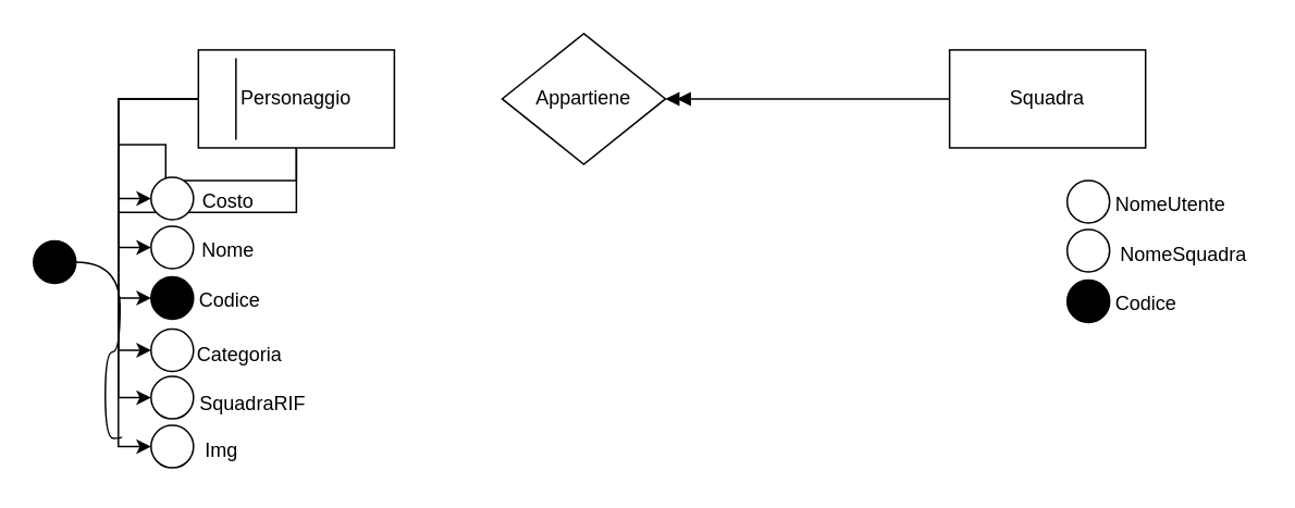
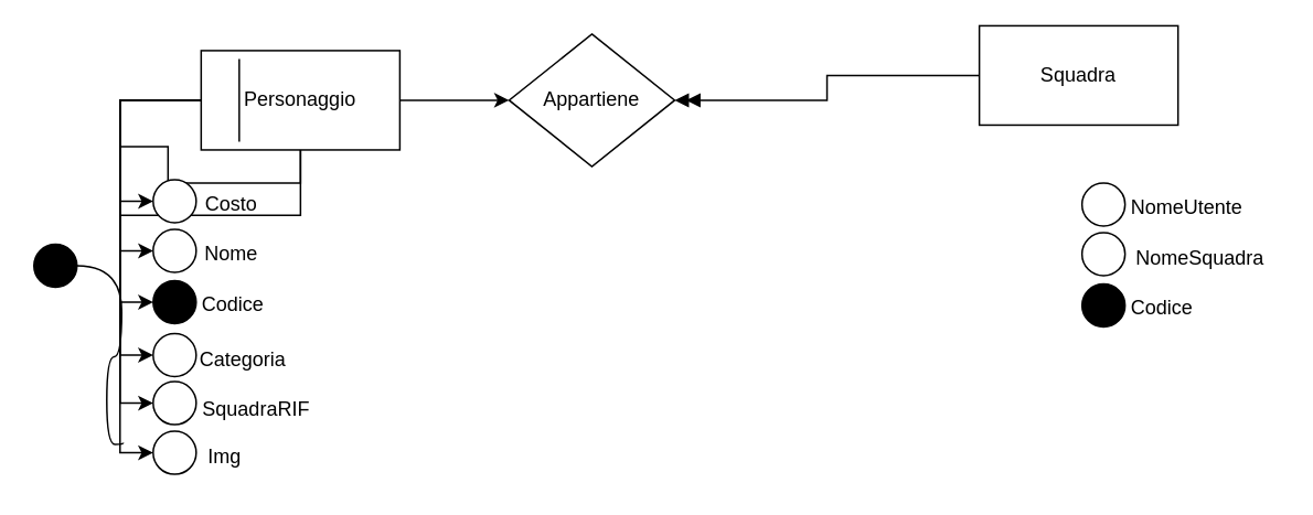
  <mxCell id="0" />
  <mxCell id="1" parent="0" />
  <mxCell id="2" style="edgeStyle=orthogonalEdgeStyle;rounded=0;orthogonalLoop=1;jettySize=auto;html=1;exitX=0.5;exitY=1;exitDx=0;exitDy=0;entryX=0;entryY=0.5;entryDx=0;entryDy=0;" edge="1" parent="1" source="9" target="13"><mxGeometry relative="1" as="geometry" /></mxCell>
  <mxCell id="3" style="edgeStyle=orthogonalEdgeStyle;rounded=0;orthogonalLoop=1;jettySize=auto;html=1;entryX=0;entryY=0.5;entryDx=0;entryDy=0;" edge="1" parent="1" source="9" target="15"><mxGeometry relative="1" as="geometry" /></mxCell>
  <mxCell id="4" style="edgeStyle=orthogonalEdgeStyle;rounded=0;orthogonalLoop=1;jettySize=auto;html=1;exitX=0.5;exitY=1;exitDx=0;exitDy=0;entryX=0;entryY=0.5;entryDx=0;entryDy=0;" edge="1" parent="1" source="9" target="17"><mxGeometry relative="1" as="geometry" /></mxCell>
  <mxCell id="5" style="edgeStyle=orthogonalEdgeStyle;rounded=0;orthogonalLoop=1;jettySize=auto;html=1;entryX=0;entryY=0.5;entryDx=0;entryDy=0;" edge="1" parent="1" source="9" target="19"><mxGeometry relative="1" as="geometry" /></mxCell>
+ <mxCell id="6" style="edgeStyle=orthogonalEdgeStyle;rounded=0;orthogonalLoop=1;jettySize=auto;html=1;exitX=1;exitY=0.5;exitDx=0;exitDy=0;endArrow=classic;endFill=1;" edge="1" parent="1" source="9" target="12"><mxGeometry relative="1" as="geometry" /></mxCell>
  <mxCell id="7" style="edgeStyle=orthogonalEdgeStyle;rounded=0;orthogonalLoop=1;jettySize=auto;html=1;entryX=0;entryY=0.5;entryDx=0;entryDy=0;" edge="1" parent="1" source="9" target="28"><mxGeometry relative="1" as="geometry" /></mxCell>
  <mxCell id="8" style="edgeStyle=orthogonalEdgeStyle;rounded=0;orthogonalLoop=1;jettySize=auto;html=1;entryX=0;entryY=0.5;entryDx=0;entryDy=0;" edge="1" parent="1" source="9" target="31"><mxGeometry relative="1" as="geometry" /></mxCell>
  <mxCell id="9" value="Personaggio" style="rounded=0;whiteSpace=wrap;html=1;" vertex="1" parent="1"><mxGeometry x="121" y="30" width="120" height="60" as="geometry" /></mxCell>
  <mxCell id="10" style="edgeStyle=orthogonalEdgeStyle;rounded=0;orthogonalLoop=1;jettySize=auto;html=1;exitX=0;exitY=0.5;exitDx=0;exitDy=0;entryX=1;entryY=0.5;entryDx=0;entryDy=0;endArrow=doubleBlock;endFill=1;" edge="1" parent="1" source="11" target="12"><mxGeometry relative="1" as="geometry" /></mxCell>
- <mxCell id="11" value="Squadra" style="rounded=0;whiteSpace=wrap;html=1;" vertex="1" parent="1"><mxGeometry x="581" y="30" width="120" height="60" as="geometry" /></mxCell>
+ <mxCell id="11" value="Squadra" style="rounded=0;whiteSpace=wrap;html=1;" vertex="1" parent="1"><mxGeometry x="591" y="15" width="120" height="60" as="geometry" /></mxCell>
  <mxCell id="12" value="Appartiene" style="rhombus;whiteSpace=wrap;html=1;" vertex="1" parent="1"><mxGeometry x="307" y="20" width="100" height="80" as="geometry" /></mxCell>
  <mxCell id="13" value="" style="ellipse;whiteSpace=wrap;html=1;aspect=fixed;" vertex="1" parent="1"><mxGeometry x="92" y="108" width="26" height="26" as="geometry" /></mxCell>
  <mxCell id="14" value="Costo" style="text;html=1;align=center;verticalAlign=middle;resizable=0;points=[];autosize=1;strokeColor=none;fillColor=none;" vertex="1" parent="1"><mxGeometry x="114" y="110" width="49" height="26" as="geometry" /></mxCell>
  <mxCell id="15" value="" style="ellipse;whiteSpace=wrap;html=1;aspect=fixed;" vertex="1" parent="1"><mxGeometry x="92" y="138" width="26" height="26" as="geometry" /></mxCell>
  <mxCell id="16" value="Nome" style="text;html=1;align=center;verticalAlign=middle;resizable=0;points=[];autosize=1;strokeColor=none;fillColor=none;" vertex="1" parent="1"><mxGeometry x="114" y="140" width="50" height="26" as="geometry" /></mxCell>
  <mxCell id="17" value="" style="ellipse;whiteSpace=wrap;html=1;aspect=fixed;fillColor=#000000;" vertex="1" parent="1"><mxGeometry x="92" y="169" width="26" height="26" as="geometry" /></mxCell>
  <mxCell id="18" value="Codice" style="text;html=1;align=center;verticalAlign=middle;resizable=0;points=[];autosize=1;strokeColor=none;fillColor=none;" vertex="1" parent="1"><mxGeometry x="112" y="171" width="55" height="26" as="geometry" /></mxCell>
  <mxCell id="19" value="" style="ellipse;whiteSpace=wrap;html=1;aspect=fixed;" vertex="1" parent="1"><mxGeometry x="92" y="201" width="26" height="26" as="geometry" /></mxCell>
  <mxCell id="20" value="Categoria" style="text;html=1;align=center;verticalAlign=middle;resizable=0;points=[];autosize=1;strokeColor=none;fillColor=none;" vertex="1" parent="1"><mxGeometry x="111" y="204" width="70" height="26" as="geometry" /></mxCell>
  <mxCell id="21" value="" style="endArrow=none;html=1;rounded=0;" edge="1" parent="1"><mxGeometry width="50" height="50" relative="1" as="geometry"><mxPoint x="144" y="85" as="sourcePoint" /><mxPoint x="144" y="35" as="targetPoint" /></mxGeometry></mxCell>
  <mxCell id="22" value="" style="ellipse;whiteSpace=wrap;html=1;aspect=fixed;" vertex="1" parent="1"><mxGeometry x="653" y="110" width="26" height="26" as="geometry" /></mxCell>
  <mxCell id="23" value="NomeUtente" style="text;html=1;align=center;verticalAlign=middle;resizable=0;points=[];autosize=1;strokeColor=none;fillColor=none;" vertex="1" parent="1"><mxGeometry x="673" y="112" width="85" height="26" as="geometry" /></mxCell>
  <mxCell id="24" value="" style="ellipse;whiteSpace=wrap;html=1;aspect=fixed;" vertex="1" parent="1"><mxGeometry x="653" y="140" width="26" height="26" as="geometry" /></mxCell>
  <mxCell id="25" value="NomeSquadra" style="text;html=1;align=center;verticalAlign=middle;resizable=0;points=[];autosize=1;strokeColor=none;fillColor=none;" vertex="1" parent="1"><mxGeometry x="676" y="143" width="95" height="26" as="geometry" /></mxCell>
  <mxCell id="26" value="" style="ellipse;whiteSpace=wrap;html=1;aspect=fixed;fillColor=#000000;" vertex="1" parent="1"><mxGeometry x="653" y="171" width="26" height="26" as="geometry" /></mxCell>
  <mxCell id="27" value="Codice" style="text;html=1;align=center;verticalAlign=middle;resizable=0;points=[];autosize=1;strokeColor=none;fillColor=none;" vertex="1" parent="1"><mxGeometry x="673" y="173" width="55" height="26" as="geometry" /></mxCell>
  <mxCell id="28" value="" style="ellipse;whiteSpace=wrap;html=1;aspect=fixed;" vertex="1" parent="1"><mxGeometry x="92" y="230" width="26" height="26" as="geometry" /></mxCell>
  <mxCell id="29" value="SquadraRIF" style="text;html=1;align=center;verticalAlign=middle;resizable=0;points=[];autosize=1;strokeColor=none;fillColor=none;" vertex="1" parent="1"><mxGeometry x="112" y="234" width="83" height="26" as="geometry" /></mxCell>
  <mxCell id="30" value="" style="endArrow=none;html=1;rounded=0;edgeStyle=orthogonalEdgeStyle;curved=1;" edge="1" parent="1" source="34"><mxGeometry width="50" height="50" relative="1" as="geometry"><mxPoint x="74" y="267" as="sourcePoint" /><mxPoint x="34" y="162" as="targetPoint" /><Array as="points"><mxPoint x="34" y="160" /><mxPoint x="34" y="160" /></Array></mxGeometry></mxCell>
  <mxCell id="31" value="" style="ellipse;whiteSpace=wrap;html=1;aspect=fixed;" vertex="1" parent="1"><mxGeometry x="92" y="260" width="26" height="26" as="geometry" /></mxCell>
  <mxCell id="32" value="Img" style="text;html=1;align=center;verticalAlign=middle;resizable=0;points=[];autosize=1;strokeColor=none;fillColor=none;" vertex="1" parent="1"><mxGeometry x="116" y="263" width="38" height="26" as="geometry" /></mxCell>
  <mxCell id="33" value="" style="endArrow=none;html=1;rounded=0;edgeStyle=orthogonalEdgeStyle;curved=1;" edge="1" parent="1" target="34"><mxGeometry width="50" height="50" relative="1" as="geometry"><mxPoint x="74" y="267" as="sourcePoint" /><mxPoint x="34" y="162" as="targetPoint" /><Array as="points"><mxPoint x="74" y="268" /><mxPoint x="64" y="268" /><mxPoint x="64" y="215" /><mxPoint x="73" y="215" /></Array></mxGeometry></mxCell>
  <mxCell id="34" value="" style="ellipse;whiteSpace=wrap;html=1;aspect=fixed;fillColor=#000000;" vertex="1" parent="1"><mxGeometry x="20" y="147" width="26" height="26" as="geometry" /></mxCell>
